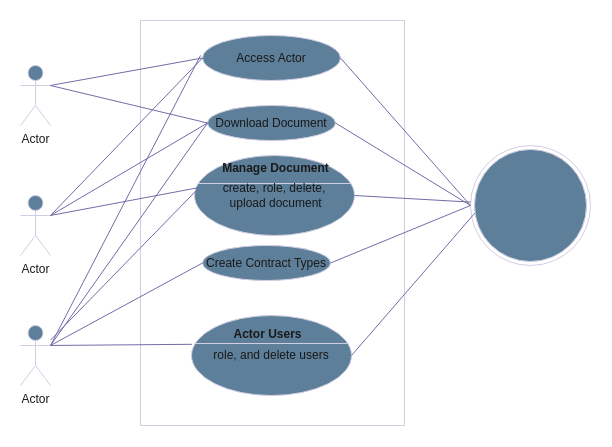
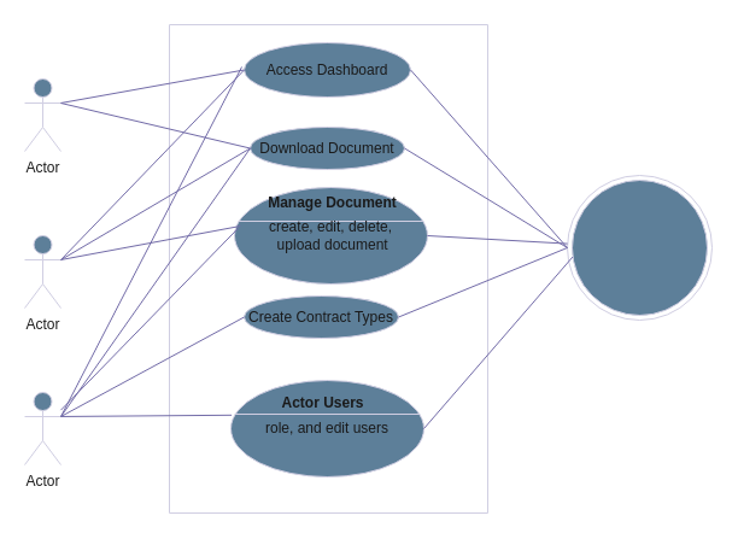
  <mxCell id="0" />
  <mxCell id="1" parent="0" />
  <mxCell id="2" value="Actor" style="shape=umlActor;verticalLabelPosition=bottom;verticalAlign=top;html=1;outlineConnect=0;labelBackgroundColor=none;fillColor=#5D7F99;strokeColor=#D0CEE2;fontColor=#1A1A1A;" parent="1" vertex="1"><mxGeometry x="20" y="65" width="30" height="60" as="geometry" /></mxCell>
  <mxCell id="3" value="Actor" style="shape=umlActor;verticalLabelPosition=bottom;verticalAlign=top;html=1;outlineConnect=0;labelBackgroundColor=none;fillColor=#5D7F99;strokeColor=#D0CEE2;fontColor=#1A1A1A;" parent="1" vertex="1"><mxGeometry x="20" y="195" width="30" height="60" as="geometry" /></mxCell>
  <mxCell id="4" value="Actor" style="shape=umlActor;verticalLabelPosition=bottom;verticalAlign=top;html=1;outlineConnect=0;labelBackgroundColor=none;fillColor=#5D7F99;strokeColor=#D0CEE2;fontColor=#1A1A1A;" parent="1" vertex="1"><mxGeometry x="20" y="325" width="30" height="60" as="geometry" /></mxCell>
  <mxCell id="5" value="" style="swimlane;startSize=0;labelBackgroundColor=none;fillColor=#5D7F99;strokeColor=#D0CEE2;fontColor=#1A1A1A;" parent="1" vertex="1"><mxGeometry x="140" y="20" width="264" height="405" as="geometry" /></mxCell>
- <mxCell id="6" value="create, role, delete,&lt;div&gt;&amp;nbsp;upload document&lt;/div&gt;" style="html=1;shape=mxgraph.sysml.useCaseExtPt;whiteSpace=wrap;align=center;labelBackgroundColor=none;fillColor=#5D7F99;strokeColor=#D0CEE2;fontColor=#1A1A1A;" parent="5" vertex="1"><mxGeometry x="54" y="135" width="160" height="80" as="geometry" /></mxCell>
+ <mxCell id="6" value="create, edit, delete,&lt;div&gt;&amp;nbsp;upload document&lt;/div&gt;" style="html=1;shape=mxgraph.sysml.useCaseExtPt;whiteSpace=wrap;align=center;labelBackgroundColor=none;fillColor=#5D7F99;strokeColor=#D0CEE2;fontColor=#1A1A1A;" parent="5" vertex="1"><mxGeometry x="54" y="135" width="160" height="80" as="geometry" /></mxCell>
  <mxCell id="7" value="Manage Document" style="resizable=0;html=1;verticalAlign=middle;align=center;labelBackgroundColor=none;fontStyle=1;fillColor=#5D7F99;strokeColor=#D0CEE2;fontColor=#1A1A1A;" parent="6" connectable="0" vertex="1"><mxGeometry x="80" y="17" as="geometry"><mxPoint y="-5" as="offset" /></mxGeometry></mxCell>
- <mxCell id="8" value="Access Actor" style="ellipse;whiteSpace=wrap;html=1;labelBackgroundColor=none;fillColor=#5D7F99;strokeColor=#D0CEE2;fontColor=#1A1A1A;" parent="5" vertex="1"><mxGeometry x="62" y="15" width="138" height="45" as="geometry" /></mxCell>
+ <mxCell id="8" value="Access Dashboard" style="ellipse;whiteSpace=wrap;html=1;labelBackgroundColor=none;fillColor=#5D7F99;strokeColor=#D0CEE2;fontColor=#1A1A1A;" parent="5" vertex="1"><mxGeometry x="62" y="15" width="138" height="45" as="geometry" /></mxCell>
  <mxCell id="9" value="Download Document" style="ellipse;whiteSpace=wrap;html=1;labelBackgroundColor=none;fillColor=#5D7F99;strokeColor=#D0CEE2;fontColor=#1A1A1A;" parent="5" vertex="1"><mxGeometry x="67" y="85" width="128" height="35" as="geometry" /></mxCell>
- <mxCell id="10" value="role, and delete users" style="html=1;shape=mxgraph.sysml.useCaseExtPt;whiteSpace=wrap;align=center;labelBackgroundColor=none;fillColor=#5D7F99;strokeColor=#D0CEE2;fontColor=#1A1A1A;" parent="5" vertex="1"><mxGeometry x="51" y="295" width="160" height="80" as="geometry" /></mxCell>
+ <mxCell id="10" value="role, and edit users" style="html=1;shape=mxgraph.sysml.useCaseExtPt;whiteSpace=wrap;align=center;labelBackgroundColor=none;fillColor=#5D7F99;strokeColor=#D0CEE2;fontColor=#1A1A1A;" parent="5" vertex="1"><mxGeometry x="51" y="295" width="160" height="80" as="geometry" /></mxCell>
  <mxCell id="11" value="Actor Users" style="resizable=0;html=1;verticalAlign=middle;align=center;labelBackgroundColor=none;fontStyle=1;fillColor=#5D7F99;strokeColor=#D0CEE2;fontColor=#1A1A1A;" parent="10" connectable="0" vertex="1"><mxGeometry x="80" y="17" as="geometry"><mxPoint x="-5" y="1" as="offset" /></mxGeometry></mxCell>
  <mxCell id="12" value="Create Contract Types" style="ellipse;whiteSpace=wrap;html=1;labelBackgroundColor=none;fillColor=#5D7F99;strokeColor=#D0CEE2;fontColor=#1A1A1A;" vertex="1" parent="5"><mxGeometry x="62" y="225" width="128" height="35" as="geometry" /></mxCell>
  <mxCell id="13" value="" style="edgeStyle=none;html=1;endArrow=none;verticalAlign=bottom;rounded=0;exitX=1;exitY=0.333;exitDx=0;exitDy=0;exitPerimeter=0;entryX=0;entryY=0.5;entryDx=0;entryDy=0;labelBackgroundColor=none;strokeColor=#736CA8;fontColor=default;" parent="1" source="2" target="8" edge="1"><mxGeometry width="160" relative="1" as="geometry"><mxPoint x="300" y="265" as="sourcePoint" /><mxPoint x="460" y="265" as="targetPoint" /></mxGeometry></mxCell>
  <mxCell id="14" value="" style="edgeStyle=none;html=1;endArrow=none;verticalAlign=bottom;rounded=0;entryX=0;entryY=0.5;entryDx=0;entryDy=0;labelBackgroundColor=none;strokeColor=#736CA8;fontColor=default;" parent="1" target="9" edge="1"><mxGeometry width="160" relative="1" as="geometry"><mxPoint x="50" y="85" as="sourcePoint" /><mxPoint x="212" y="68" as="targetPoint" /></mxGeometry></mxCell>
  <mxCell id="15" value="" style="edgeStyle=none;html=1;endArrow=none;verticalAlign=bottom;rounded=0;entryX=0;entryY=0.5;entryDx=0;entryDy=0;exitX=1;exitY=0.333;exitDx=0;exitDy=0;exitPerimeter=0;labelBackgroundColor=none;strokeColor=#736CA8;fontColor=default;" parent="1" source="3" target="8" edge="1"><mxGeometry width="160" relative="1" as="geometry"><mxPoint x="50" y="155" as="sourcePoint" /><mxPoint x="207" y="183" as="targetPoint" /></mxGeometry></mxCell>
  <mxCell id="16" value="" style="edgeStyle=none;html=1;endArrow=none;verticalAlign=bottom;rounded=0;entryX=0;entryY=0.5;entryDx=0;entryDy=0;labelBackgroundColor=none;strokeColor=#736CA8;fontColor=default;" parent="1" target="9" edge="1"><mxGeometry width="160" relative="1" as="geometry"><mxPoint x="50" y="215" as="sourcePoint" /><mxPoint x="212" y="68" as="targetPoint" /></mxGeometry></mxCell>
  <mxCell id="17" value="" style="edgeStyle=none;html=1;endArrow=none;verticalAlign=bottom;rounded=0;entryX=0.03;entryY=0.4;entryDx=0;entryDy=0;entryPerimeter=0;exitX=1;exitY=0.333;exitDx=0;exitDy=0;exitPerimeter=0;labelBackgroundColor=none;strokeColor=#736CA8;fontColor=default;" parent="1" source="3" target="6" edge="1"><mxGeometry width="160" relative="1" as="geometry"><mxPoint x="60" y="225" as="sourcePoint" /><mxPoint x="217" y="123" as="targetPoint" /></mxGeometry></mxCell>
  <mxCell id="18" value="" style="edgeStyle=none;html=1;endArrow=none;verticalAlign=bottom;rounded=0;entryX=0.004;entryY=0.36;entryDx=0;entryDy=0;entryPerimeter=0;exitX=1;exitY=0.333;exitDx=0;exitDy=0;exitPerimeter=0;labelBackgroundColor=none;strokeColor=#736CA8;fontColor=default;" parent="1" source="4" target="10" edge="1"><mxGeometry width="160" relative="1" as="geometry"><mxPoint x="80" y="255" as="sourcePoint" /><mxPoint x="209" y="237" as="targetPoint" /></mxGeometry></mxCell>
  <mxCell id="19" value="" style="edgeStyle=none;html=1;endArrow=none;verticalAlign=bottom;rounded=0;entryX=0.02;entryY=0.42;entryDx=0;entryDy=0;entryPerimeter=0;labelBackgroundColor=none;strokeColor=#736CA8;fontColor=default;" parent="1" source="4" target="6" edge="1"><mxGeometry width="160" relative="1" as="geometry"><mxPoint x="60" y="355" as="sourcePoint" /><mxPoint x="202" y="354" as="targetPoint" /></mxGeometry></mxCell>
  <mxCell id="20" value="" style="edgeStyle=none;html=1;endArrow=none;verticalAlign=bottom;rounded=0;entryX=0;entryY=0.5;entryDx=0;entryDy=0;labelBackgroundColor=none;strokeColor=#736CA8;fontColor=default;" parent="1" target="9" edge="1"><mxGeometry width="160" relative="1" as="geometry"><mxPoint x="50" y="345" as="sourcePoint" /><mxPoint x="212" y="364" as="targetPoint" /></mxGeometry></mxCell>
  <mxCell id="21" value="" style="edgeStyle=none;html=1;endArrow=none;verticalAlign=bottom;rounded=0;labelBackgroundColor=none;strokeColor=#736CA8;fontColor=default;" parent="1" edge="1"><mxGeometry width="160" relative="1" as="geometry"><mxPoint x="50" y="345" as="sourcePoint" /><mxPoint x="200" y="55" as="targetPoint" /></mxGeometry></mxCell>
  <mxCell id="22" value="" style="ellipse;html=1;shape=endState;fillColor=#5D7F99;strokeColor=#D0CEE2;labelBackgroundColor=none;fontColor=#1A1A1A;" parent="1" vertex="1"><mxGeometry x="470" y="145" width="120" height="120" as="geometry" /></mxCell>
  <mxCell id="23" value="" style="edgeStyle=none;html=1;endArrow=none;verticalAlign=bottom;rounded=0;exitX=1;exitY=0.5;exitDx=0;exitDy=0;entryX=0;entryY=0.5;entryDx=0;entryDy=0;labelBackgroundColor=none;strokeColor=#736CA8;fontColor=default;" parent="1" source="8" target="22" edge="1"><mxGeometry width="160" relative="1" as="geometry"><mxPoint x="480" y="412" as="sourcePoint" /><mxPoint x="632" y="385" as="targetPoint" /></mxGeometry></mxCell>
  <mxCell id="24" value="" style="edgeStyle=none;html=1;endArrow=none;verticalAlign=bottom;rounded=0;exitX=1;exitY=0.5;exitDx=0;exitDy=0;entryX=0;entryY=0.5;entryDx=0;entryDy=0;labelBackgroundColor=none;strokeColor=#736CA8;fontColor=default;" parent="1" source="9" target="22" edge="1"><mxGeometry width="160" relative="1" as="geometry"><mxPoint x="350" y="68" as="sourcePoint" /><mxPoint x="530" y="235" as="targetPoint" /></mxGeometry></mxCell>
  <mxCell id="25" value="" style="edgeStyle=none;html=1;endArrow=none;verticalAlign=bottom;rounded=0;exitX=1;exitY=0.5;exitDx=0;exitDy=0;exitPerimeter=0;labelBackgroundColor=none;strokeColor=#736CA8;fontColor=default;" parent="1" source="6" target="22" edge="1"><mxGeometry width="160" relative="1" as="geometry"><mxPoint x="345" y="123" as="sourcePoint" /><mxPoint x="530" y="235" as="targetPoint" /></mxGeometry></mxCell>
  <mxCell id="26" value="" style="edgeStyle=none;html=1;endArrow=none;verticalAlign=bottom;rounded=0;exitX=1;exitY=0.5;exitDx=0;exitDy=0;entryX=0.037;entryY=0.563;entryDx=0;entryDy=0;exitPerimeter=0;entryPerimeter=0;labelBackgroundColor=none;strokeColor=#736CA8;fontColor=default;" parent="1" source="10" target="22" edge="1"><mxGeometry width="160" relative="1" as="geometry"><mxPoint x="355" y="133" as="sourcePoint" /><mxPoint x="540" y="245" as="targetPoint" /></mxGeometry></mxCell>
  <mxCell id="27" value="" style="edgeStyle=none;html=1;endArrow=none;verticalAlign=bottom;rounded=0;entryX=0;entryY=0.5;entryDx=0;entryDy=0;labelBackgroundColor=none;strokeColor=#736CA8;fontColor=default;exitX=1;exitY=0.333;exitDx=0;exitDy=0;exitPerimeter=0;" edge="1" parent="1" source="4" target="12"><mxGeometry width="160" relative="1" as="geometry"><mxPoint x="60" y="95" as="sourcePoint" /><mxPoint x="217" y="123" as="targetPoint" /></mxGeometry></mxCell>
  <mxCell id="28" value="" style="edgeStyle=none;html=1;endArrow=none;verticalAlign=bottom;rounded=0;entryX=0;entryY=0.5;entryDx=0;entryDy=0;labelBackgroundColor=none;strokeColor=#736CA8;fontColor=default;exitX=1;exitY=0.5;exitDx=0;exitDy=0;" edge="1" parent="1" source="12" target="22"><mxGeometry width="160" relative="1" as="geometry"><mxPoint x="60" y="355" as="sourcePoint" /><mxPoint x="212" y="283" as="targetPoint" /></mxGeometry></mxCell>
